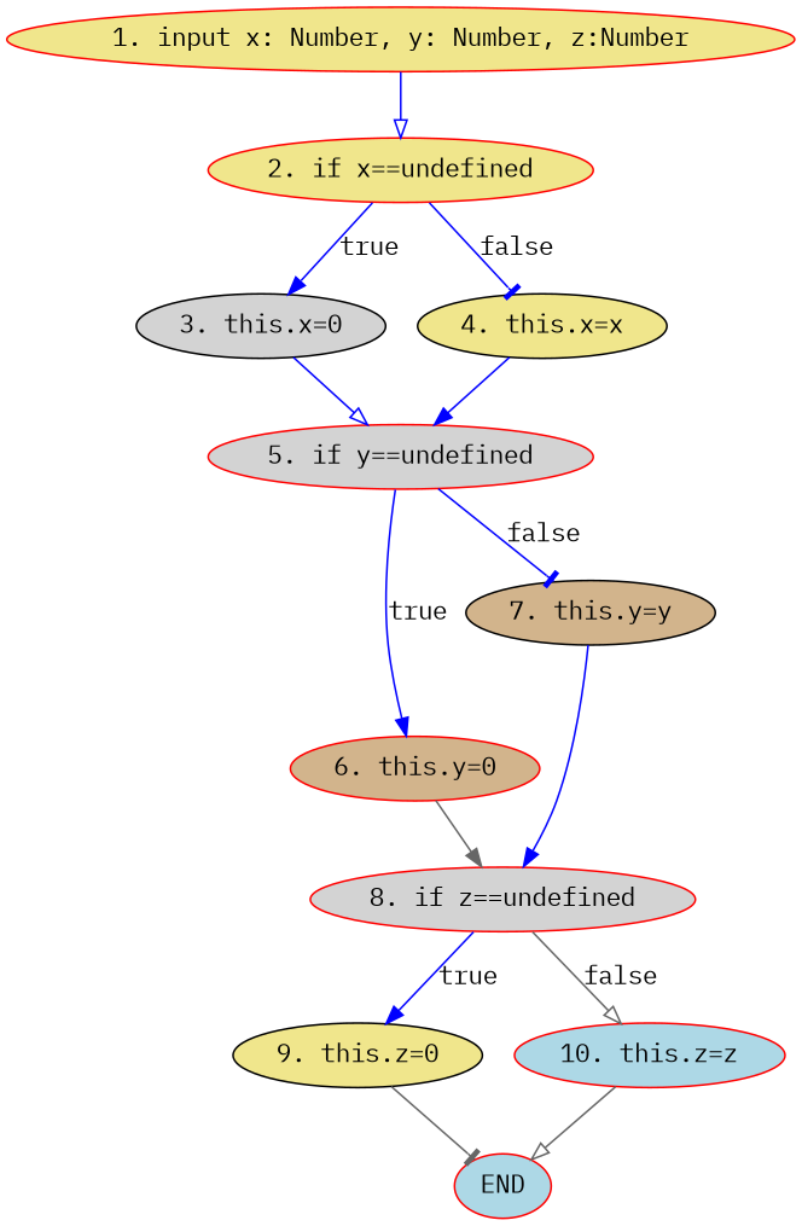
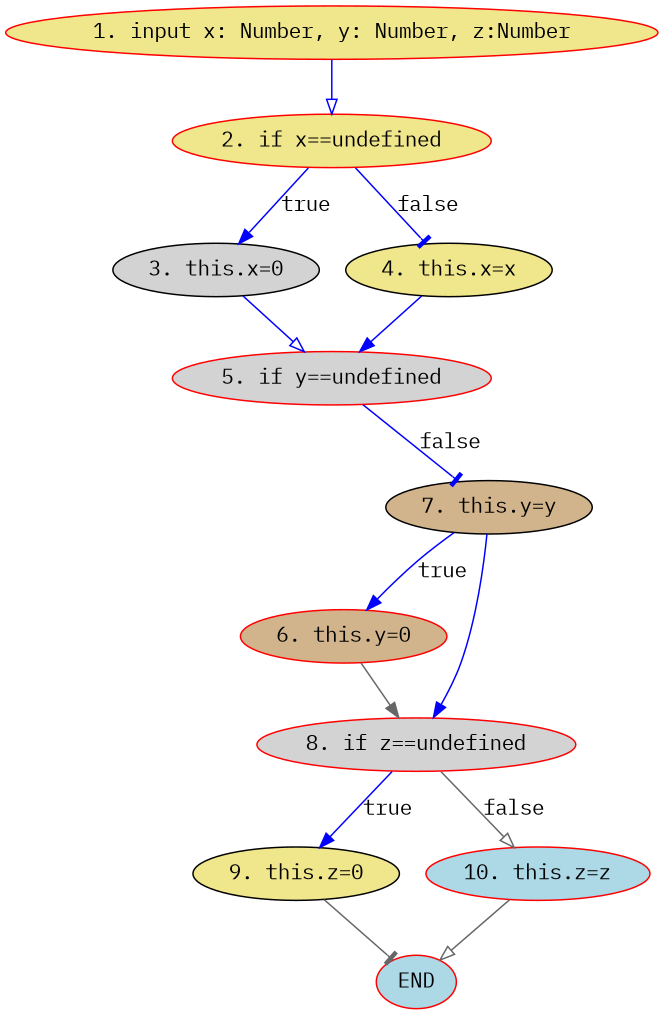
  digraph {
    fontname="IBM Plex Mono"
    node [color=red fillcolor=khaki fontname="IBM Plex Mono" style=filled]
    edge [arrowhead=normal color=blue fontname="IBM Plex Mono"]
    n1 [label="1. input x: Number, y: Number, z:Number"]
    n2 [label="2. if x==undefined"]
    n3 [color=black fillcolor=lightgrey label="3. this.x=0"]
    n4 [color=black label="4. this.x=x"]
    n5 [fillcolor=lightgrey label="5. if y==undefined"]
    n6 [fillcolor=tan label="6. this.y=0"]
    n7 [color=black fillcolor=tan label="7. this.y=y"]
    n8 [fillcolor=lightgrey label="8. if z==undefined"]
    n9 [color=black label="9. this.z=0"]
    n10 [fillcolor=lightblue label="10. this.z=z"]
    END [fillcolor=lightblue]
    n1 -> n2 [arrowhead=onormal]
    n2 -> n3 [label=true]
    n2 -> n4 [arrowhead=tee label=false]
    n3 -> n5 [arrowhead=onormal]
    n4 -> n5
-   n5 -> n6 [label=true]
+   n7 -> n6 [label=true]
    n5 -> n7 [arrowhead=tee label=false]
    n6 -> n8 [color=gray40]
    n7 -> n8
    n8 -> n9 [label=true]
    n8 -> n10 [arrowhead=onormal color=gray40 label=false]
    n9 -> END [arrowhead=tee color=gray40]
    n10 -> END [arrowhead=onormal color=gray40]
  }
